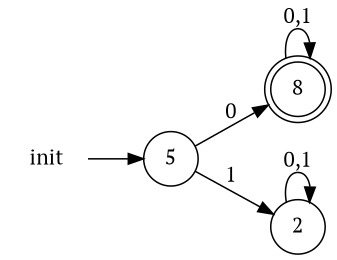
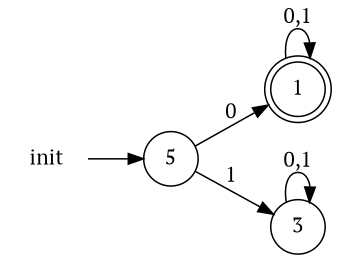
  digraph {
    fontname="PT Serif"
    rankdir=LR
    node [fontname="PT Serif" shape=circle]
    edge [fontname="PT Serif"]
-   1 [shape=doublecircle label=8]
+   1 [shape=doublecircle]
    init [shape=none]
    n3 [label=5]
-   2
+   2 [label=3]
    1 -> 1 [label="0,1"]
    init -> n3
    n3 -> 1 [label=0]
    n3 -> 2 [label=1]
    2 -> 2 [label="0,1"]
  }
